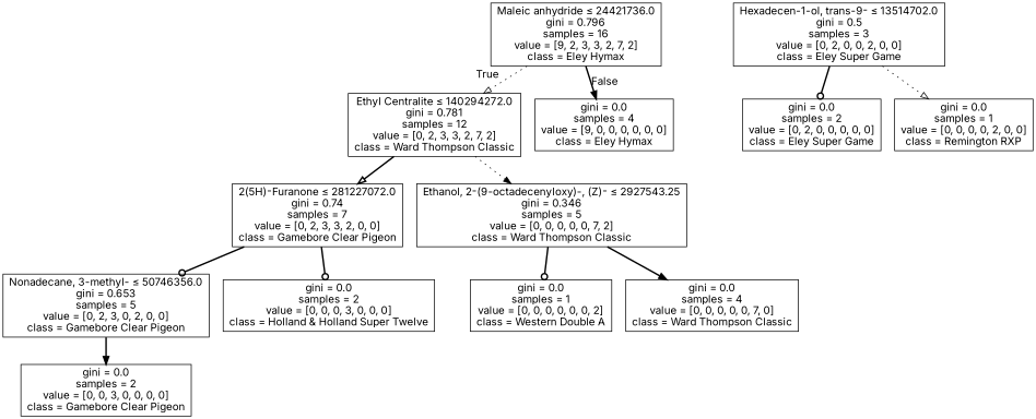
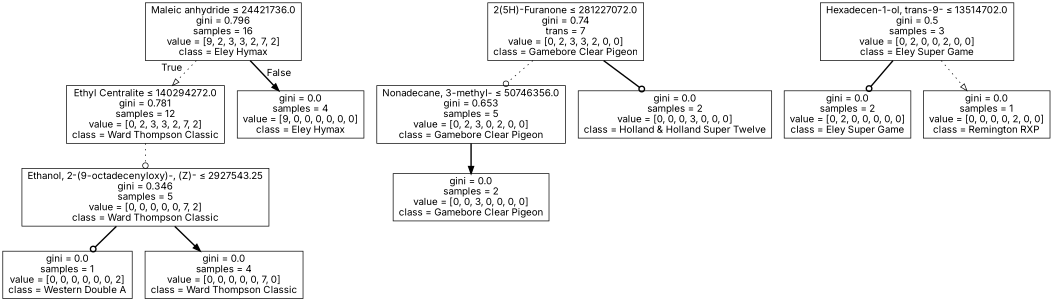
  digraph {
    fontname=Inter
    node [fontname=Inter shape=box]
    edge [arrowhead=normal fontname=Inter style=bold]
    n1 [label=<Maleic anhydride &le; 24421736.0<br/>gini = 0.796<br/>samples = 16<br/>value = [9, 2, 3, 3, 2, 7, 2]<br/>class = Eley Hymax>]
    n2 [label=<Ethyl Centralite &le; 140294272.0<br/>gini = 0.781<br/>samples = 12<br/>value = [0, 2, 3, 3, 2, 7, 2]<br/>class = Ward Thompson Classic>]
    n3 [label=<gini = 0.0<br/>samples = 4<br/>value = [9, 0, 0, 0, 0, 0, 0]<br/>class = Eley Hymax>]
-   n4 [label=<2(5H)-Furanone &le; 281227072.0<br/>gini = 0.74<br/>samples = 7<br/>value = [0, 2, 3, 3, 2, 0, 0]<br/>class = Gamebore Clear Pigeon>]
+   n4 [label=<2(5H)-Furanone &le; 281227072.0<br/>gini = 0.74<br/>trans = 7<br/>value = [0, 2, 3, 3, 2, 0, 0]<br/>class = Gamebore Clear Pigeon>]
    n5 [label=<Ethanol, 2-(9-octadecenyloxy)-, (Z)- &le; 2927543.25<br/>gini = 0.346<br/>samples = 5<br/>value = [0, 0, 0, 0, 0, 7, 2]<br/>class = Ward Thompson Classic>]
    n6 [label=<Nonadecane, 3-methyl- &le; 50746356.0<br/>gini = 0.653<br/>samples = 5<br/>value = [0, 2, 3, 0, 2, 0, 0]<br/>class = Gamebore Clear Pigeon>]
    n7 [label=<gini = 0.0<br/>samples = 2<br/>value = [0, 0, 0, 3, 0, 0, 0]<br/>class = Holland &amp; Holland Super Twelve>]
    n8 [label=<gini = 0.0<br/>samples = 1<br/>value = [0, 0, 0, 0, 0, 0, 2]<br/>class = Western Double A>]
    n9 [label=<gini = 0.0<br/>samples = 4<br/>value = [0, 0, 0, 0, 0, 7, 0]<br/>class = Ward Thompson Classic>]
    n10 [label=<gini = 0.0<br/>samples = 2<br/>value = [0, 0, 3, 0, 0, 0, 0]<br/>class = Gamebore Clear Pigeon>]
    n11 [label=<Hexadecen-1-ol, trans-9- &le; 13514702.0<br/>gini = 0.5<br/>samples = 3<br/>value = [0, 2, 0, 0, 2, 0, 0]<br/>class = Eley Super Game>]
    n12 [label=<gini = 0.0<br/>samples = 2<br/>value = [0, 2, 0, 0, 0, 0, 0]<br/>class = Eley Super Game>]
    n13 [label=<gini = 0.0<br/>samples = 1<br/>value = [0, 0, 0, 0, 2, 0, 0]<br/>class = Remington RXP>]
    n1 -> n2 [arrowhead=onormal headlabel=True labelangle=45 labeldistance=2.5 style=dotted]
    n1 -> n3 [headlabel=False labelangle=-45 labeldistance=2.5]
-   n2 -> n4 [arrowhead=onormal]
-   n2 -> n5 [style=dotted]
-   n4 -> n6 [arrowhead=odot]
+   n2 -> n5 [arrowhead=odot style=dotted]
+   n4 -> n6 [arrowhead=odot style=dotted]
    n4 -> n7 [arrowhead=odot]
    n5 -> n8 [arrowhead=odot]
    n5 -> n9
    n6 -> n10
    n11 -> n12 [arrowhead=odot]
    n11 -> n13 [arrowhead=onormal style=dotted]
  }
